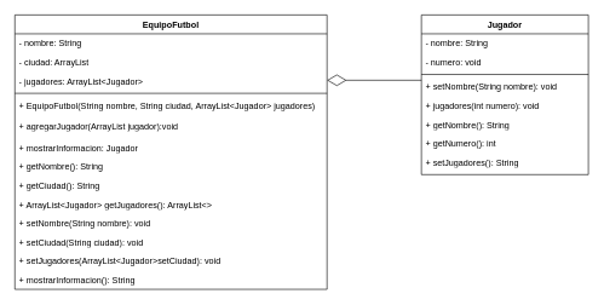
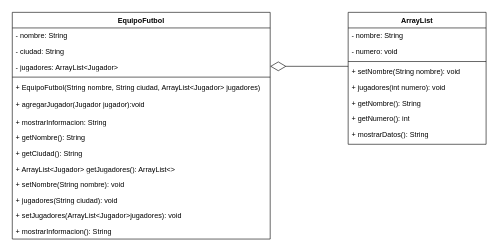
  <mxCell id="0" />
  <mxCell id="1" parent="0" />
  <mxCell id="2" value="EquipoFutbol" style="swimlane;fontStyle=1;align=center;verticalAlign=top;childLayout=stackLayout;horizontal=1;startSize=26;horizontalStack=0;resizeParent=1;resizeParentMax=0;resizeLast=0;collapsible=1;marginBottom=0;whiteSpace=wrap;html=1;" vertex="1" parent="1"><mxGeometry x="20" y="20" width="430" height="378" as="geometry" /></mxCell>
  <mxCell id="3" value="- nombre: String" style="text;strokeColor=none;fillColor=none;align=left;verticalAlign=top;spacingLeft=4;spacingRight=4;overflow=hidden;rotatable=0;points=[[0,0.5],[1,0.5]];portConstraint=eastwest;whiteSpace=wrap;html=1;" vertex="1" parent="2"><mxGeometry y="26" width="430" height="26" as="geometry" /></mxCell>
- <mxCell id="4" value="- ciudad: ArrayList" style="text;strokeColor=none;fillColor=none;align=left;verticalAlign=top;spacingLeft=4;spacingRight=4;overflow=hidden;rotatable=0;points=[[0,0.5],[1,0.5]];portConstraint=eastwest;whiteSpace=wrap;html=1;" vertex="1" parent="2"><mxGeometry y="52" width="430" height="26" as="geometry" /></mxCell>
+ <mxCell id="4" value="- ciudad: String" style="text;strokeColor=none;fillColor=none;align=left;verticalAlign=top;spacingLeft=4;spacingRight=4;overflow=hidden;rotatable=0;points=[[0,0.5],[1,0.5]];portConstraint=eastwest;whiteSpace=wrap;html=1;" vertex="1" parent="2"><mxGeometry y="52" width="430" height="26" as="geometry" /></mxCell>
  <mxCell id="5" value="- jugadores: ArrayList&amp;lt;Jugador&amp;gt;" style="text;strokeColor=none;fillColor=none;align=left;verticalAlign=top;spacingLeft=4;spacingRight=4;overflow=hidden;rotatable=0;points=[[0,0.5],[1,0.5]];portConstraint=eastwest;whiteSpace=wrap;html=1;" vertex="1" parent="2"><mxGeometry y="78" width="430" height="26" as="geometry" /></mxCell>
  <mxCell id="6" value="" style="line;strokeWidth=1;fillColor=none;align=left;verticalAlign=middle;spacingTop=-1;spacingLeft=3;spacingRight=3;rotatable=0;labelPosition=right;points=[];portConstraint=eastwest;strokeColor=inherit;" vertex="1" parent="2"><mxGeometry y="104" width="430" height="8" as="geometry" /></mxCell>
  <mxCell id="7" value="+ EquipoFutbol(String nombre, String ciudad, ArrayList&amp;lt;Jugador&amp;gt; jugadores)" style="text;strokeColor=none;fillColor=none;align=left;verticalAlign=top;spacingLeft=4;spacingRight=4;overflow=hidden;rotatable=0;points=[[0,0.5],[1,0.5]];portConstraint=eastwest;whiteSpace=wrap;html=1;" vertex="1" parent="2"><mxGeometry y="112" width="430" height="28" as="geometry" /></mxCell>
- <mxCell id="8" value="+ agregarJugador(ArrayList jugador):void" style="text;strokeColor=none;fillColor=none;align=left;verticalAlign=top;spacingLeft=4;spacingRight=4;overflow=hidden;rotatable=0;points=[[0,0.5],[1,0.5]];portConstraint=eastwest;whiteSpace=wrap;html=1;" vertex="1" parent="2"><mxGeometry y="140" width="430" height="30" as="geometry" /></mxCell>
- <mxCell id="9" value="+ mostrarInformacion: Jugador" style="text;strokeColor=none;fillColor=none;align=left;verticalAlign=top;spacingLeft=4;spacingRight=4;overflow=hidden;rotatable=0;points=[[0,0.5],[1,0.5]];portConstraint=eastwest;whiteSpace=wrap;html=1;" vertex="1" parent="2"><mxGeometry y="170" width="430" height="26" as="geometry" /></mxCell>
+ <mxCell id="8" value="+ agregarJugador(Jugador jugador):void" style="text;strokeColor=none;fillColor=none;align=left;verticalAlign=top;spacingLeft=4;spacingRight=4;overflow=hidden;rotatable=0;points=[[0,0.5],[1,0.5]];portConstraint=eastwest;whiteSpace=wrap;html=1;" vertex="1" parent="2"><mxGeometry y="140" width="430" height="30" as="geometry" /></mxCell>
+ <mxCell id="9" value="+ mostrarInformacion: String" style="text;strokeColor=none;fillColor=none;align=left;verticalAlign=top;spacingLeft=4;spacingRight=4;overflow=hidden;rotatable=0;points=[[0,0.5],[1,0.5]];portConstraint=eastwest;whiteSpace=wrap;html=1;" vertex="1" parent="2"><mxGeometry y="170" width="430" height="26" as="geometry" /></mxCell>
  <mxCell id="10" value="+ getNombre(): String" style="text;strokeColor=none;fillColor=none;align=left;verticalAlign=top;spacingLeft=4;spacingRight=4;overflow=hidden;rotatable=0;points=[[0,0.5],[1,0.5]];portConstraint=eastwest;whiteSpace=wrap;html=1;" vertex="1" parent="2"><mxGeometry y="196" width="430" height="26" as="geometry" /></mxCell>
  <mxCell id="11" value="+ getCiudad(): String" style="text;strokeColor=none;fillColor=none;align=left;verticalAlign=top;spacingLeft=4;spacingRight=4;overflow=hidden;rotatable=0;points=[[0,0.5],[1,0.5]];portConstraint=eastwest;whiteSpace=wrap;html=1;" vertex="1" parent="2"><mxGeometry y="222" width="430" height="26" as="geometry" /></mxCell>
  <mxCell id="12" value="+ ArrayList&amp;lt;Jugador&amp;gt; getJugadores(): ArrayList&amp;lt;&amp;gt;" style="text;strokeColor=none;fillColor=none;align=left;verticalAlign=top;spacingLeft=4;spacingRight=4;overflow=hidden;rotatable=0;points=[[0,0.5],[1,0.5]];portConstraint=eastwest;whiteSpace=wrap;html=1;" vertex="1" parent="2"><mxGeometry y="248" width="430" height="26" as="geometry" /></mxCell>
  <mxCell id="13" value="+ setNombre(String nombre): void" style="text;strokeColor=none;fillColor=none;align=left;verticalAlign=top;spacingLeft=4;spacingRight=4;overflow=hidden;rotatable=0;points=[[0,0.5],[1,0.5]];portConstraint=eastwest;whiteSpace=wrap;html=1;" vertex="1" parent="2"><mxGeometry y="274" width="430" height="26" as="geometry" /></mxCell>
- <mxCell id="14" value="+ setCiudad(String ciudad): void" style="text;strokeColor=none;fillColor=none;align=left;verticalAlign=top;spacingLeft=4;spacingRight=4;overflow=hidden;rotatable=0;points=[[0,0.5],[1,0.5]];portConstraint=eastwest;whiteSpace=wrap;html=1;" vertex="1" parent="2"><mxGeometry y="300" width="430" height="26" as="geometry" /></mxCell>
- <mxCell id="15" value="+ setJugadores(ArrayList&amp;lt;Jugador&amp;gt;setCiudad): void" style="text;strokeColor=none;fillColor=none;align=left;verticalAlign=top;spacingLeft=4;spacingRight=4;overflow=hidden;rotatable=0;points=[[0,0.5],[1,0.5]];portConstraint=eastwest;whiteSpace=wrap;html=1;" vertex="1" parent="2"><mxGeometry y="326" width="430" height="26" as="geometry" /></mxCell>
+ <mxCell id="14" value="+ jugadores(String ciudad): void" style="text;strokeColor=none;fillColor=none;align=left;verticalAlign=top;spacingLeft=4;spacingRight=4;overflow=hidden;rotatable=0;points=[[0,0.5],[1,0.5]];portConstraint=eastwest;whiteSpace=wrap;html=1;" vertex="1" parent="2"><mxGeometry y="300" width="430" height="26" as="geometry" /></mxCell>
+ <mxCell id="15" value="+ setJugadores(ArrayList&amp;lt;Jugador&amp;gt;jugadores): void" style="text;strokeColor=none;fillColor=none;align=left;verticalAlign=top;spacingLeft=4;spacingRight=4;overflow=hidden;rotatable=0;points=[[0,0.5],[1,0.5]];portConstraint=eastwest;whiteSpace=wrap;html=1;" vertex="1" parent="2"><mxGeometry y="326" width="430" height="26" as="geometry" /></mxCell>
  <mxCell id="16" value="+ mostrarInformacion(): String" style="text;strokeColor=none;fillColor=none;align=left;verticalAlign=top;spacingLeft=4;spacingRight=4;overflow=hidden;rotatable=0;points=[[0,0.5],[1,0.5]];portConstraint=eastwest;whiteSpace=wrap;html=1;" vertex="1" parent="2"><mxGeometry y="352" width="430" height="26" as="geometry" /></mxCell>
- <mxCell id="17" value="Jugador" style="swimlane;fontStyle=1;align=center;verticalAlign=top;childLayout=stackLayout;horizontal=1;startSize=26;horizontalStack=0;resizeParent=1;resizeParentMax=0;resizeLast=0;collapsible=1;marginBottom=0;whiteSpace=wrap;html=1;" vertex="1" parent="1"><mxGeometry x="580" y="20" width="230" height="220" as="geometry" /></mxCell>
+ <mxCell id="17" value="ArrayList" style="swimlane;fontStyle=1;align=center;verticalAlign=top;childLayout=stackLayout;horizontal=1;startSize=26;horizontalStack=0;resizeParent=1;resizeParentMax=0;resizeLast=0;collapsible=1;marginBottom=0;whiteSpace=wrap;html=1;" vertex="1" parent="1"><mxGeometry x="580" y="20" width="230" height="220" as="geometry" /></mxCell>
  <mxCell id="18" value="- nombre: String" style="text;strokeColor=none;fillColor=none;align=left;verticalAlign=top;spacingLeft=4;spacingRight=4;overflow=hidden;rotatable=0;points=[[0,0.5],[1,0.5]];portConstraint=eastwest;whiteSpace=wrap;html=1;" vertex="1" parent="17"><mxGeometry y="26" width="230" height="26" as="geometry" /></mxCell>
  <mxCell id="19" value="- numero: void" style="text;strokeColor=none;fillColor=none;align=left;verticalAlign=top;spacingLeft=4;spacingRight=4;overflow=hidden;rotatable=0;points=[[0,0.5],[1,0.5]];portConstraint=eastwest;whiteSpace=wrap;html=1;" vertex="1" parent="17"><mxGeometry y="52" width="230" height="26" as="geometry" /></mxCell>
  <mxCell id="20" value="" style="line;strokeWidth=1;fillColor=none;align=left;verticalAlign=middle;spacingTop=-1;spacingLeft=3;spacingRight=3;rotatable=0;labelPosition=right;points=[];portConstraint=eastwest;strokeColor=inherit;" vertex="1" parent="17"><mxGeometry y="78" width="230" height="8" as="geometry" /></mxCell>
  <mxCell id="21" value="+ setNombre(String nombre): void" style="text;strokeColor=none;fillColor=none;align=left;verticalAlign=top;spacingLeft=4;spacingRight=4;overflow=hidden;rotatable=0;points=[[0,0.5],[1,0.5]];portConstraint=eastwest;whiteSpace=wrap;html=1;" vertex="1" parent="17"><mxGeometry y="86" width="230" height="26" as="geometry" /></mxCell>
  <mxCell id="22" value="+ jugadores(int numero): void" style="text;strokeColor=none;fillColor=none;align=left;verticalAlign=top;spacingLeft=4;spacingRight=4;overflow=hidden;rotatable=0;points=[[0,0.5],[1,0.5]];portConstraint=eastwest;whiteSpace=wrap;html=1;" vertex="1" parent="17"><mxGeometry y="112" width="230" height="26" as="geometry" /></mxCell>
  <mxCell id="23" value="+ getNombre(): String" style="text;strokeColor=none;fillColor=none;align=left;verticalAlign=top;spacingLeft=4;spacingRight=4;overflow=hidden;rotatable=0;points=[[0,0.5],[1,0.5]];portConstraint=eastwest;whiteSpace=wrap;html=1;" vertex="1" parent="17"><mxGeometry y="138" width="230" height="26" as="geometry" /></mxCell>
  <mxCell id="24" value="+ getNumero(): int" style="text;strokeColor=none;fillColor=none;align=left;verticalAlign=top;spacingLeft=4;spacingRight=4;overflow=hidden;rotatable=0;points=[[0,0.5],[1,0.5]];portConstraint=eastwest;whiteSpace=wrap;html=1;" vertex="1" parent="17"><mxGeometry y="164" width="230" height="26" as="geometry" /></mxCell>
- <mxCell id="25" value="+ setJugadores(): String" style="text;strokeColor=none;fillColor=none;align=left;verticalAlign=top;spacingLeft=4;spacingRight=4;overflow=hidden;rotatable=0;points=[[0,0.5],[1,0.5]];portConstraint=eastwest;whiteSpace=wrap;html=1;" vertex="1" parent="17"><mxGeometry y="190" width="230" height="30" as="geometry" /></mxCell>
+ <mxCell id="25" value="+ mostrarDatos(): String" style="text;strokeColor=none;fillColor=none;align=left;verticalAlign=top;spacingLeft=4;spacingRight=4;overflow=hidden;rotatable=0;points=[[0,0.5],[1,0.5]];portConstraint=eastwest;whiteSpace=wrap;html=1;" vertex="1" parent="17"><mxGeometry y="190" width="230" height="30" as="geometry" /></mxCell>
  <mxCell id="26" value="" style="endArrow=diamondThin;endFill=0;endSize=24;html=1;rounded=0;exitX=0;exitY=0.154;exitDx=0;exitDy=0;exitPerimeter=0;" edge="1" parent="1" source="21"><mxGeometry width="160" relative="1" as="geometry"><mxPoint x="450" y="230" as="sourcePoint" /><mxPoint x="450" y="110" as="targetPoint" /></mxGeometry></mxCell>
